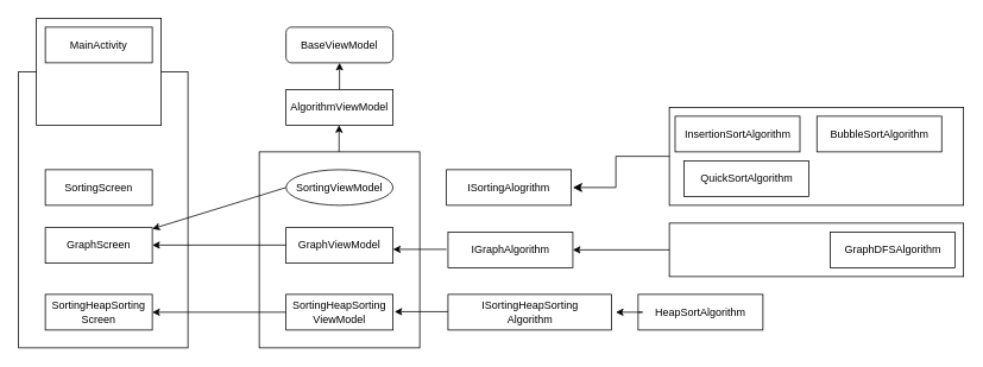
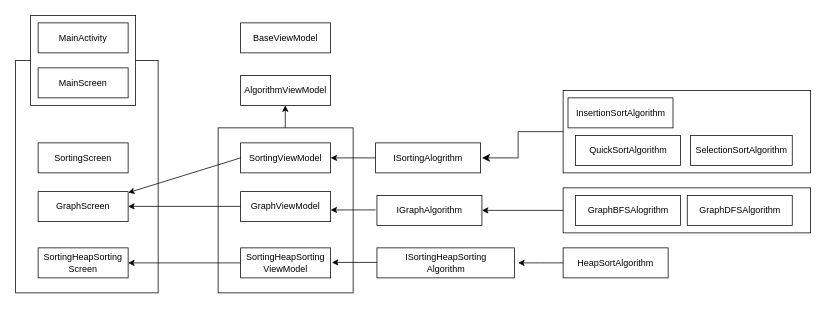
  <mxCell id="0" />
  <mxCell id="1" parent="0" />
  <mxCell id="2" value="" style="rounded=0;whiteSpace=wrap;html=1;" vertex="1" parent="1"><mxGeometry x="20" y="80" width="190" height="310" as="geometry" /></mxCell>
  <mxCell id="3" value="" style="rounded=0;whiteSpace=wrap;html=1;" vertex="1" parent="1"><mxGeometry x="40" y="20" width="140" height="120" as="geometry" /></mxCell>
  <mxCell id="4" value="" style="rounded=0;whiteSpace=wrap;html=1;" vertex="1" parent="1"><mxGeometry x="750" y="120" width="330" height="110" as="geometry" /></mxCell>
  <mxCell id="5" value="" style="rounded=0;whiteSpace=wrap;html=1;" vertex="1" parent="1"><mxGeometry x="290" y="170" width="180" height="220" as="geometry" /></mxCell>
- <mxCell id="6" value="BaseViewModel" style="whiteSpace=wrap;html=1;rounded=1;" vertex="1" parent="1"><mxGeometry x="320" y="30" width="120" height="40" as="geometry" /></mxCell>
+ <mxCell id="6" value="BaseViewModel" style="rounded=0;whiteSpace=wrap;html=1;" vertex="1" parent="1"><mxGeometry x="320" y="30" width="120" height="40" as="geometry" /></mxCell>
  <mxCell id="7" value="AlgorithmViewModel" style="rounded=0;whiteSpace=wrap;html=1;" vertex="1" parent="1"><mxGeometry x="320" y="100" width="120" height="40" as="geometry" /></mxCell>
- <mxCell id="8" value="SortingViewModel" style="ellipse;whiteSpace=wrap;html=1;" vertex="1" parent="1"><mxGeometry x="320" y="190" width="120" height="40" as="geometry" /></mxCell>
+ <mxCell id="8" value="SortingViewModel" style="rounded=0;whiteSpace=wrap;html=1;" vertex="1" parent="1"><mxGeometry x="320" y="190" width="120" height="40" as="geometry" /></mxCell>
  <mxCell id="9" value="GraphViewModel" style="rounded=0;whiteSpace=wrap;html=1;" vertex="1" parent="1"><mxGeometry x="320" y="255" width="120" height="40" as="geometry" /></mxCell>
  <mxCell id="10" value="SortingHeapSorting&lt;div&gt;ViewModel&lt;/div&gt;" style="rounded=0;whiteSpace=wrap;html=1;" vertex="1" parent="1"><mxGeometry x="320" y="330" width="120" height="40" as="geometry" /></mxCell>
  <mxCell id="11" value="MainActivity" style="rounded=0;whiteSpace=wrap;html=1;" vertex="1" parent="1"><mxGeometry x="50" y="30" width="120" height="40" as="geometry" /></mxCell>
+ <mxCell id="12" value="MainScreen" style="rounded=0;whiteSpace=wrap;html=1;" vertex="1" parent="1"><mxGeometry x="50" y="90" width="120" height="40" as="geometry" /></mxCell>
  <mxCell id="13" value="SortingScreen" style="rounded=0;whiteSpace=wrap;html=1;" vertex="1" parent="1"><mxGeometry x="50" y="190" width="120" height="40" as="geometry" /></mxCell>
  <mxCell id="14" value="GraphScreen" style="rounded=0;whiteSpace=wrap;html=1;" vertex="1" parent="1"><mxGeometry x="50" y="255" width="120" height="40" as="geometry" /></mxCell>
  <mxCell id="15" value="SortingHeapSorting&lt;div&gt;Screen&lt;/div&gt;" style="rounded=0;whiteSpace=wrap;html=1;" vertex="1" parent="1"><mxGeometry x="50" y="330" width="120" height="40" as="geometry" /></mxCell>
- <mxCell id="16" value="" style="endArrow=classic;html=1;rounded=0;entryX=0.5;entryY=1;entryDx=0;entryDy=0;exitX=0.5;exitY=0;exitDx=0;exitDy=0;" edge="1" parent="1" source="7" target="6"><mxGeometry width="50" height="50" relative="1" as="geometry"><mxPoint x="490" y="370" as="sourcePoint" /><mxPoint x="540" y="320" as="targetPoint" /></mxGeometry></mxCell>
  <mxCell id="17" value="" style="endArrow=classic;html=1;rounded=0;entryX=0.5;entryY=1;entryDx=0;entryDy=0;exitX=0.5;exitY=0;exitDx=0;exitDy=0;" edge="1" parent="1"><mxGeometry width="50" height="50" relative="1" as="geometry"><mxPoint x="379.5" y="170" as="sourcePoint" /><mxPoint x="379.5" y="140" as="targetPoint" /></mxGeometry></mxCell>
  <mxCell id="18" value="InsertionSortAlgorithm" style="rounded=0;whiteSpace=wrap;html=1;" vertex="1" parent="1"><mxGeometry x="756.5" y="130" width="140" height="40" as="geometry" /></mxCell>
- <mxCell id="19" value="Heap&lt;span style=&quot;background-color: initial;&quot;&gt;SortAlgorithm&lt;/span&gt;" style="rounded=0;whiteSpace=wrap;html=1;" vertex="1" parent="1"><mxGeometry x="715" y="330" width="140" height="40" as="geometry" /></mxCell>
- <mxCell id="20" value="Bubble&lt;span style=&quot;background-color: initial;&quot;&gt;SortAlgorithm&lt;/span&gt;" style="rounded=0;whiteSpace=wrap;html=1;" vertex="1" parent="1"><mxGeometry x="915.5" y="130" width="140" height="40" as="geometry" /></mxCell>
+ <mxCell id="19" value="Heap&lt;span style=&quot;background-color: initial;&quot;&gt;SortAlgorithm&lt;/span&gt;" style="rounded=0;whiteSpace=wrap;html=1;" vertex="1" parent="1"><mxGeometry x="750" y="330" width="140" height="40" as="geometry" /></mxCell>
  <mxCell id="21" value="Quick&lt;span style=&quot;background-color: initial;&quot;&gt;SortAlgorithm&lt;/span&gt;" style="rounded=0;whiteSpace=wrap;html=1;" vertex="1" parent="1"><mxGeometry x="766.5" y="180" width="140" height="40" as="geometry" /></mxCell>
+ <mxCell id="22" value="Selection&lt;span style=&quot;background-color: initial;&quot;&gt;SortAlgorithm&lt;/span&gt;" style="rounded=0;whiteSpace=wrap;html=1;" vertex="1" parent="1"><mxGeometry x="920" y="180" width="135.5" height="40" as="geometry" /></mxCell>
  <mxCell id="23" value="ISortingAlogrithm" style="rounded=0;whiteSpace=wrap;html=1;" vertex="1" parent="1"><mxGeometry x="500" y="190" width="140" height="40" as="geometry" /></mxCell>
+ <mxCell id="24" value="" style="endArrow=classic;html=1;rounded=0;entryX=1;entryY=0.5;entryDx=0;entryDy=0;exitX=0;exitY=0.5;exitDx=0;exitDy=0;" edge="1" parent="1" source="23" target="8"><mxGeometry width="50" height="50" relative="1" as="geometry"><mxPoint x="480" y="130" as="sourcePoint" /><mxPoint x="480.26" y="70" as="targetPoint" /></mxGeometry></mxCell>
  <mxCell id="25" value="" style="rounded=0;whiteSpace=wrap;html=1;" vertex="1" parent="1"><mxGeometry x="750" y="250" width="330" height="60" as="geometry" /></mxCell>
- <mxCell id="27" value="GraphDFSAlgorithm" style="rounded=0;whiteSpace=wrap;html=1;" vertex="1" parent="1"><mxGeometry x="930.5" y="260" width="140" height="40" as="geometry" /></mxCell>
+ <mxCell id="26" value="GraphBFSAlogrithm" style="rounded=0;whiteSpace=wrap;html=1;" vertex="1" parent="1"><mxGeometry x="766.5" y="260" width="140" height="40" as="geometry" /></mxCell>
+ <mxCell id="27" value="GraphDFSAlgorithm" style="rounded=0;whiteSpace=wrap;html=1;" vertex="1" parent="1"><mxGeometry x="915.5" y="260" width="140" height="40" as="geometry" /></mxCell>
  <mxCell id="28" value="IGraphAlgorithm" style="rounded=0;whiteSpace=wrap;html=1;" vertex="1" parent="1"><mxGeometry x="501.75" y="260" width="140" height="40" as="geometry" /></mxCell>
  <mxCell id="29" value="" style="endArrow=classic;html=1;rounded=0;entryX=1;entryY=0.5;entryDx=0;entryDy=0;exitX=0;exitY=0.5;exitDx=0;exitDy=0;" edge="1" parent="1" source="25" target="28"><mxGeometry width="50" height="50" relative="1" as="geometry"><mxPoint x="713.26" y="290" as="sourcePoint" /><mxPoint x="713.26" y="260" as="targetPoint" /></mxGeometry></mxCell>
  <mxCell id="30" value="" style="endArrow=classic;html=1;rounded=0;exitX=0;exitY=0.5;exitDx=0;exitDy=0;" edge="1" parent="1" source="8" target="14"><mxGeometry width="50" height="50" relative="1" as="geometry"><mxPoint x="430" y="230" as="sourcePoint" /><mxPoint x="480" y="180" as="targetPoint" /></mxGeometry></mxCell>
  <mxCell id="31" value="" style="endArrow=classic;html=1;rounded=0;entryX=1;entryY=0.5;entryDx=0;entryDy=0;exitX=0;exitY=0.5;exitDx=0;exitDy=0;" edge="1" parent="1"><mxGeometry width="50" height="50" relative="1" as="geometry"><mxPoint x="320" y="274.67" as="sourcePoint" /><mxPoint x="170" y="274.67" as="targetPoint" /></mxGeometry></mxCell>
  <mxCell id="32" value="" style="endArrow=classic;html=1;rounded=0;entryX=1;entryY=0.5;entryDx=0;entryDy=0;exitX=0;exitY=0.5;exitDx=0;exitDy=0;" edge="1" parent="1"><mxGeometry width="50" height="50" relative="1" as="geometry"><mxPoint x="320" y="350" as="sourcePoint" /><mxPoint x="170" y="350" as="targetPoint" /></mxGeometry></mxCell>
  <mxCell id="33" value="" style="edgeStyle=elbowEdgeStyle;elbow=horizontal;endArrow=classic;html=1;curved=0;rounded=0;endSize=8;startSize=8;exitX=0;exitY=0.5;exitDx=0;exitDy=0;" edge="1" parent="1" source="4"><mxGeometry width="50" height="50" relative="1" as="geometry"><mxPoint x="751.75" y="40" as="sourcePoint" /><mxPoint x="641.75" y="210" as="targetPoint" /><Array as="points"><mxPoint x="690" y="200" /></Array></mxGeometry></mxCell>
  <mxCell id="34" value="ISortingHeapSorting&lt;div&gt;Algorithm&lt;/div&gt;" style="rounded=0;whiteSpace=wrap;html=1;" vertex="1" parent="1"><mxGeometry x="501.75" y="330" width="183.5" height="40" as="geometry" /></mxCell>
  <mxCell id="35" value="" style="endArrow=classic;html=1;rounded=0;exitX=0;exitY=0.5;exitDx=0;exitDy=0;" edge="1" parent="1" source="19"><mxGeometry width="50" height="50" relative="1" as="geometry"><mxPoint x="430" y="320" as="sourcePoint" /><mxPoint x="690" y="350" as="targetPoint" /><Array as="points"><mxPoint x="720" y="350" /></Array></mxGeometry></mxCell>
  <mxCell id="36" value="" style="endArrow=classic;html=1;rounded=0;entryX=1;entryY=0.5;entryDx=0;entryDy=0;exitX=0;exitY=0.5;exitDx=0;exitDy=0;" edge="1" parent="1"><mxGeometry width="50" height="50" relative="1" as="geometry"><mxPoint x="500" y="279.41" as="sourcePoint" /><mxPoint x="440" y="279.41" as="targetPoint" /></mxGeometry></mxCell>
  <mxCell id="37" value="" style="endArrow=classic;html=1;rounded=0;entryX=1;entryY=0.5;entryDx=0;entryDy=0;exitX=0;exitY=0.5;exitDx=0;exitDy=0;" edge="1" parent="1"><mxGeometry width="50" height="50" relative="1" as="geometry"><mxPoint x="501.75" y="349.41" as="sourcePoint" /><mxPoint x="441.75" y="349.41" as="targetPoint" /></mxGeometry></mxCell>
